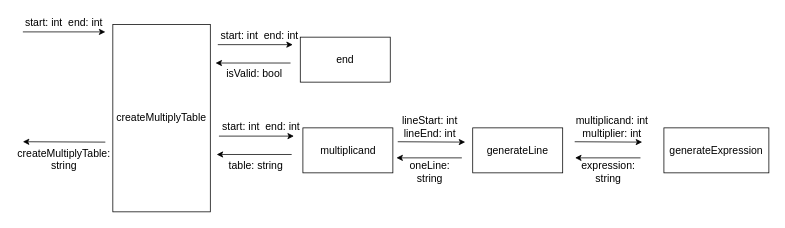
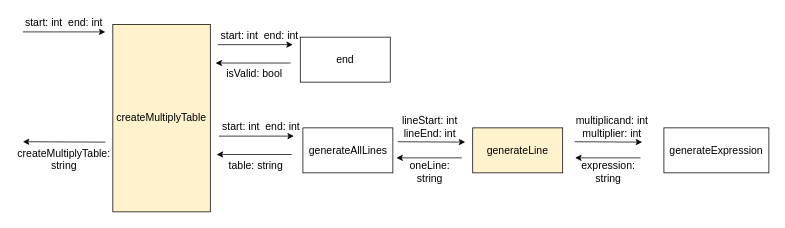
  <mxCell id="0" />
  <mxCell id="1" parent="0" />
  <mxCell id="2" value="" style="endArrow=classic;html=1;" edge="1" parent="1"><mxGeometry width="50" height="50" relative="1" as="geometry"><mxPoint x="30" y="42" as="sourcePoint" /><mxPoint x="140" y="42" as="targetPoint" /></mxGeometry></mxCell>
  <mxCell id="3" value="&lt;font style=&quot;font-size: 14px&quot;&gt;start: int&amp;nbsp; end: int&lt;/font&gt;" style="text;html=1;strokeColor=none;fillColor=none;align=center;verticalAlign=middle;whiteSpace=wrap;rounded=0;" vertex="1" parent="1"><mxGeometry x="20" y="20" width="130" height="20" as="geometry" /></mxCell>
- <mxCell id="4" value="&lt;font style=&quot;font-size: 14px&quot;&gt;createMultiplyTable&lt;/font&gt;" style="rounded=0;whiteSpace=wrap;html=1;" vertex="1" parent="1"><mxGeometry x="150" y="32" width="130" height="250" as="geometry" /></mxCell>
+ <mxCell id="4" value="&lt;font style=&quot;font-size: 14px&quot;&gt;createMultiplyTable&lt;/font&gt;" style="rounded=0;whiteSpace=wrap;html=1;fillColor=#fff2cc;" vertex="1" parent="1"><mxGeometry x="150" y="32" width="130" height="250" as="geometry" /></mxCell>
  <mxCell id="5" value="&lt;font style=&quot;font-size: 14px&quot;&gt;end&lt;/font&gt;" style="rounded=0;whiteSpace=wrap;html=1;" vertex="1" parent="1"><mxGeometry x="400" y="49" width="120" height="60" as="geometry" /></mxCell>
  <mxCell id="6" value="" style="endArrow=classic;html=1;" edge="1" parent="1"><mxGeometry width="50" height="50" relative="1" as="geometry"><mxPoint x="290" y="59" as="sourcePoint" /><mxPoint x="390" y="59" as="targetPoint" /></mxGeometry></mxCell>
  <mxCell id="7" value="&lt;font style=&quot;font-size: 14px&quot;&gt;start: int&amp;nbsp; end: int&lt;/font&gt;" style="text;html=1;strokeColor=none;fillColor=none;align=center;verticalAlign=middle;whiteSpace=wrap;rounded=0;" vertex="1" parent="1"><mxGeometry x="290" y="37" width="112" height="20" as="geometry" /></mxCell>
  <mxCell id="8" value="" style="endArrow=classic;html=1;" edge="1" parent="1"><mxGeometry width="50" height="50" relative="1" as="geometry"><mxPoint x="387" y="83.5" as="sourcePoint" /><mxPoint x="287" y="83.5" as="targetPoint" /></mxGeometry></mxCell>
  <mxCell id="9" value="&lt;font style=&quot;font-size: 14px&quot;&gt;isValid: bool&lt;/font&gt;" style="text;html=1;strokeColor=none;fillColor=none;align=center;verticalAlign=middle;whiteSpace=wrap;rounded=0;" vertex="1" parent="1"><mxGeometry x="294" y="88" width="90" height="20" as="geometry" /></mxCell>
- <mxCell id="10" value="&lt;font style=&quot;font-size: 14px&quot;&gt;multiplicand&lt;/font&gt;" style="rounded=0;whiteSpace=wrap;html=1;" vertex="1" parent="1"><mxGeometry x="403.5" y="170" width="120" height="60" as="geometry" /></mxCell>
+ <mxCell id="10" value="&lt;font style=&quot;font-size: 14px&quot;&gt;generateAllLines&lt;/font&gt;" style="rounded=0;whiteSpace=wrap;html=1;" vertex="1" parent="1"><mxGeometry x="403.5" y="170" width="120" height="60" as="geometry" /></mxCell>
  <mxCell id="11" value="" style="endArrow=classic;html=1;" edge="1" parent="1"><mxGeometry width="50" height="50" relative="1" as="geometry"><mxPoint x="291.5" y="181" as="sourcePoint" /><mxPoint x="391.5" y="181" as="targetPoint" /></mxGeometry></mxCell>
  <mxCell id="12" value="&lt;font style=&quot;font-size: 14px&quot;&gt;start: int&amp;nbsp; end: int&lt;/font&gt;" style="text;html=1;strokeColor=none;fillColor=none;align=center;verticalAlign=middle;whiteSpace=wrap;rounded=0;" vertex="1" parent="1"><mxGeometry x="291.5" y="159" width="112" height="20" as="geometry" /></mxCell>
  <mxCell id="13" value="" style="endArrow=classic;html=1;" edge="1" parent="1"><mxGeometry width="50" height="50" relative="1" as="geometry"><mxPoint x="388.5" y="205.5" as="sourcePoint" /><mxPoint x="288.5" y="205.5" as="targetPoint" /></mxGeometry></mxCell>
  <mxCell id="14" value="&lt;font style=&quot;font-size: 14px&quot;&gt;table: string&lt;/font&gt;" style="text;html=1;strokeColor=none;fillColor=none;align=center;verticalAlign=middle;whiteSpace=wrap;rounded=0;" vertex="1" parent="1"><mxGeometry x="295.5" y="210" width="90" height="20" as="geometry" /></mxCell>
  <mxCell id="15" value="" style="endArrow=classic;html=1;" edge="1" parent="1"><mxGeometry width="50" height="50" relative="1" as="geometry"><mxPoint x="140" y="189" as="sourcePoint" /><mxPoint x="30" y="188.5" as="targetPoint" /></mxGeometry></mxCell>
  <mxCell id="16" value="&lt;font style=&quot;font-size: 14px&quot;&gt;createMultiplyTable: string&lt;/font&gt;" style="text;html=1;strokeColor=none;fillColor=none;align=center;verticalAlign=middle;whiteSpace=wrap;rounded=0;" vertex="1" parent="1"><mxGeometry x="40" y="202" width="90" height="20" as="geometry" /></mxCell>
- <mxCell id="17" value="&lt;font style=&quot;font-size: 14px&quot;&gt;generateLine&lt;/font&gt;" style="rounded=0;whiteSpace=wrap;html=1;" vertex="1" parent="1"><mxGeometry x="630" y="170" width="120" height="60" as="geometry" /></mxCell>
+ <mxCell id="17" value="&lt;font style=&quot;font-size: 14px&quot;&gt;generateLine&lt;/font&gt;" style="rounded=0;whiteSpace=wrap;html=1;fillColor=#fff2cc;" vertex="1" parent="1"><mxGeometry x="630" y="170" width="120" height="60" as="geometry" /></mxCell>
  <mxCell id="18" value="&lt;font style=&quot;font-size: 14px&quot;&gt;lineStart: int&lt;br&gt;lineEnd: int&lt;/font&gt;" style="text;html=1;strokeColor=none;fillColor=none;align=center;verticalAlign=middle;whiteSpace=wrap;rounded=0;" vertex="1" parent="1"><mxGeometry x="530" y="159" width="85.5" height="20" as="geometry" /></mxCell>
  <mxCell id="19" value="" style="endArrow=classic;html=1;" edge="1" parent="1"><mxGeometry width="50" height="50" relative="1" as="geometry"><mxPoint x="530" y="188.5" as="sourcePoint" /><mxPoint x="620" y="189" as="targetPoint" /></mxGeometry></mxCell>
  <mxCell id="20" value="" style="endArrow=classic;html=1;" edge="1" parent="1"><mxGeometry width="50" height="50" relative="1" as="geometry"><mxPoint x="615.5" y="210" as="sourcePoint" /><mxPoint x="528.25" y="210" as="targetPoint" /></mxGeometry></mxCell>
  <mxCell id="21" value="&lt;font style=&quot;font-size: 14px&quot;&gt;oneLine: string&lt;/font&gt;" style="text;html=1;strokeColor=none;fillColor=none;align=center;verticalAlign=middle;whiteSpace=wrap;rounded=0;" vertex="1" parent="1"><mxGeometry x="527.75" y="219" width="90" height="20" as="geometry" /></mxCell>
  <mxCell id="22" value="&lt;span style=&quot;text-align: left&quot;&gt;&lt;font style=&quot;font-size: 14px&quot;&gt;generateExpression&lt;/font&gt;&lt;/span&gt;" style="rounded=0;whiteSpace=wrap;html=1;" vertex="1" parent="1"><mxGeometry x="885" y="170" width="140" height="60" as="geometry" /></mxCell>
  <mxCell id="23" value="&lt;font style=&quot;font-size: 14px&quot;&gt;multiplicand: int&lt;br&gt;multiplier: int&lt;/font&gt;" style="text;html=1;strokeColor=none;fillColor=none;align=center;verticalAlign=middle;whiteSpace=wrap;rounded=0;" vertex="1" parent="1"><mxGeometry x="766" y="159" width="100" height="20" as="geometry" /></mxCell>
  <mxCell id="24" value="" style="endArrow=classic;html=1;" edge="1" parent="1"><mxGeometry width="50" height="50" relative="1" as="geometry"><mxPoint x="766" y="188.5" as="sourcePoint" /><mxPoint x="856" y="189" as="targetPoint" /></mxGeometry></mxCell>
  <mxCell id="25" value="" style="endArrow=classic;html=1;" edge="1" parent="1"><mxGeometry width="50" height="50" relative="1" as="geometry"><mxPoint x="853.75" y="210" as="sourcePoint" /><mxPoint x="766.5" y="210" as="targetPoint" /></mxGeometry></mxCell>
  <mxCell id="26" value="&lt;font style=&quot;font-size: 14px&quot;&gt;&lt;span style=&quot;text-align: left&quot;&gt;expression&lt;/span&gt;: string&lt;/font&gt;" style="text;html=1;strokeColor=none;fillColor=none;align=center;verticalAlign=middle;whiteSpace=wrap;rounded=0;" vertex="1" parent="1"><mxGeometry x="766" y="219" width="90" height="20" as="geometry" /></mxCell>
